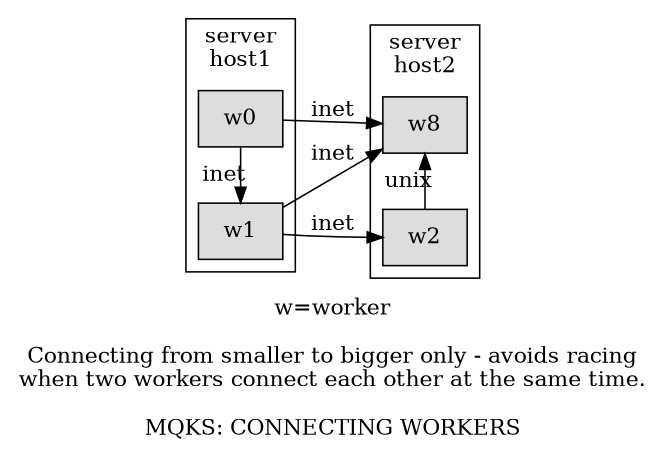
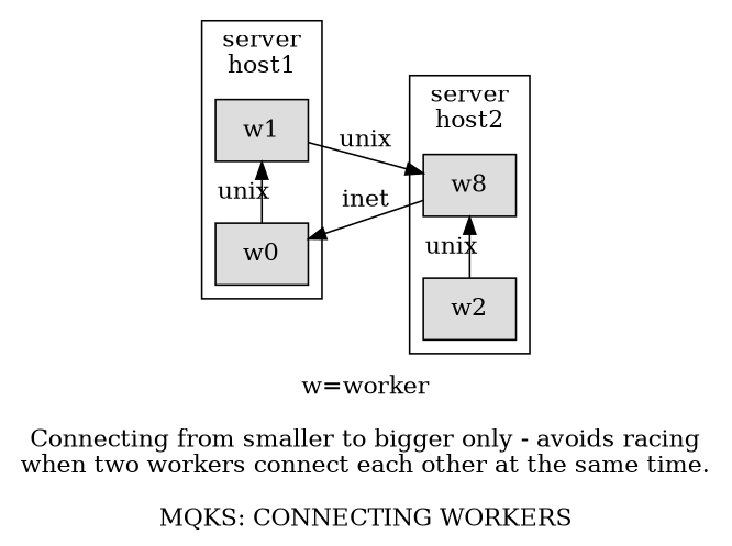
  digraph {
    label="w=worker\n\nConnecting from smaller to bigger only - avoids racing\nwhen two workers connect each other at the same time.\n\nMQKS: CONNECTING WORKERS"
    rankdir=LR
    node [fillcolor="#DDDDDD" shape=box style=filled]
    w0
    w1
    w2
    n4 [label=w8]
    subgraph cluster_1 {
      label="server\nhost1"
      subgraph sub_2 {
        label="server\nhost1"
        rank=same
        w0
        w1
      }
    }
    subgraph cluster_3 {
      label="server\nhost2"
      subgraph sub_4 {
        label="server\nhost2"
        rank=same
        w2
        n4
      }
    }
-   w0 -> w1 [label=inet]
-   w0 -> n4 [label=inet]
-   w1 -> w2 [label=inet]
-   w1 -> n4 [label=inet]
+   w0 -> w1 [label=unix]
+   n4 -> w0 [label=inet]
+   w1 -> n4 [label=unix]
    w2 -> n4 [label=unix]
  }
